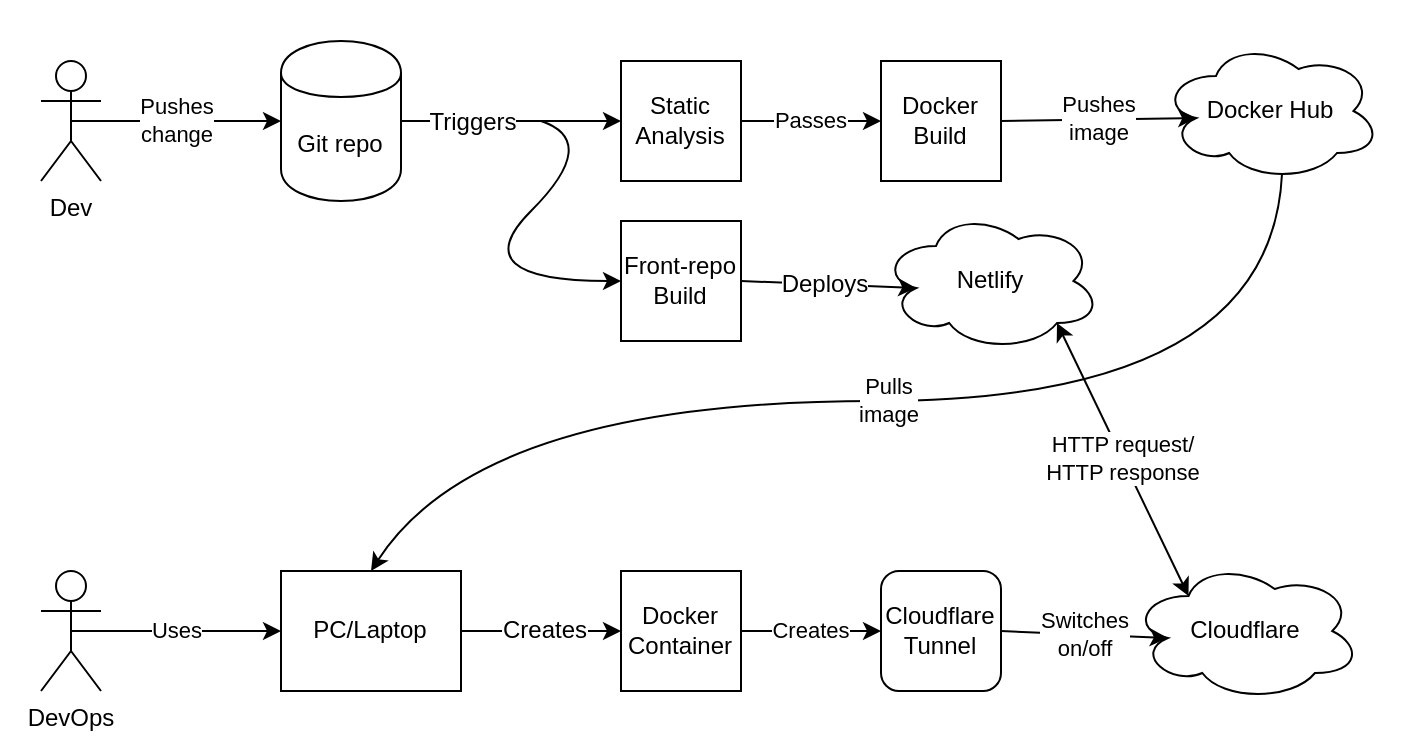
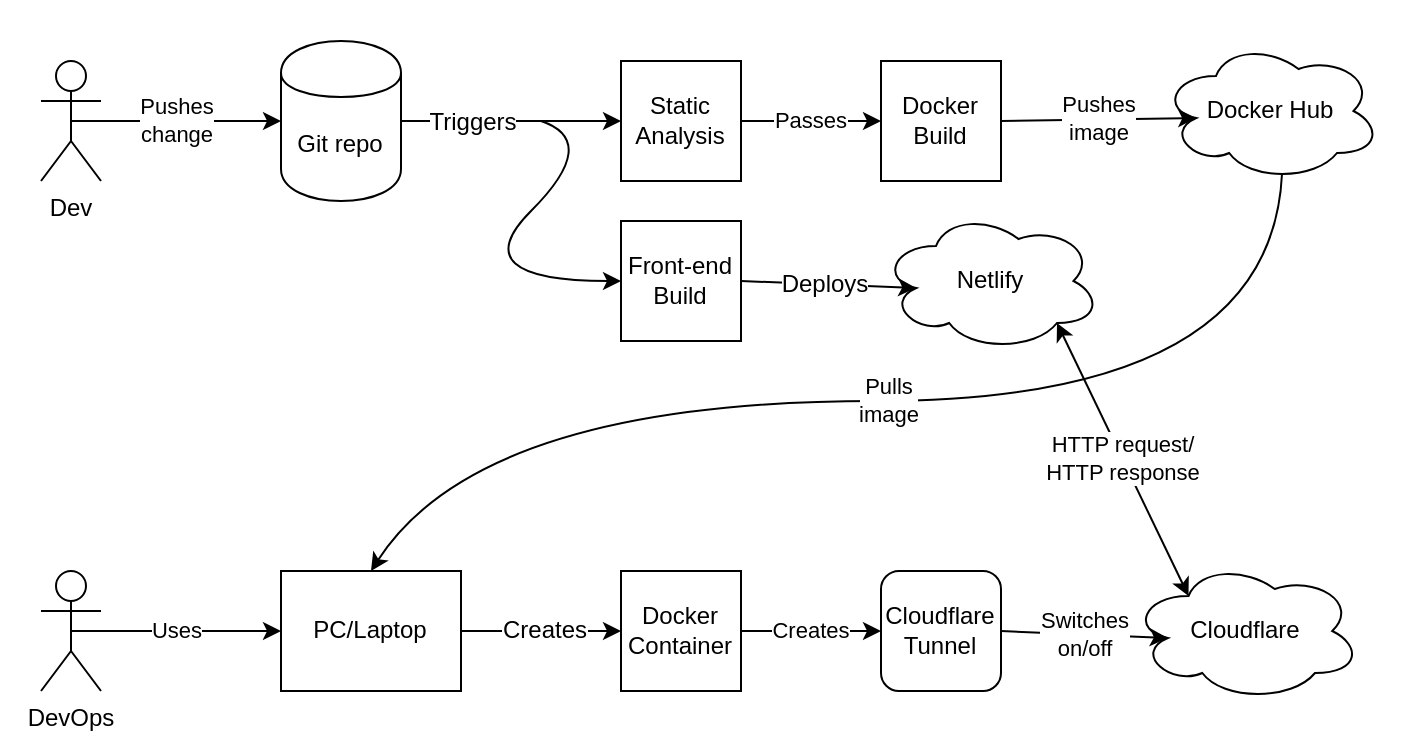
  <mxCell id="0" />
  <mxCell id="1" parent="0" />
  <mxCell id="2" value="Pushes &lt;br&gt;change" style="edgeStyle=orthogonalEdgeStyle;rounded=0;orthogonalLoop=1;jettySize=auto;html=1;exitX=0.5;exitY=0.5;exitDx=0;exitDy=0;exitPerimeter=0;entryX=0;entryY=0.5;entryDx=0;entryDy=0;" parent="1" source="3" target="4" edge="1"><mxGeometry relative="1" as="geometry" /></mxCell>
  <mxCell id="3" value="Dev" style="shape=umlActor;verticalLabelPosition=bottom;labelBackgroundColor=#ffffff;verticalAlign=top;html=1;outlineConnect=0;" parent="1" vertex="1"><mxGeometry x="20" y="30" width="30" height="60" as="geometry" /></mxCell>
  <mxCell id="4" value="Git repo" style="shape=cylinder;whiteSpace=wrap;html=1;boundedLbl=1;backgroundOutline=1;" parent="1" vertex="1"><mxGeometry x="140" y="20" width="60" height="80" as="geometry" /></mxCell>
  <mxCell id="5" value="" style="endArrow=classic;html=1;exitX=1;exitY=0.5;exitDx=0;exitDy=0;" parent="1" source="4" target="8" edge="1"><mxGeometry width="50" height="50" relative="1" as="geometry"><mxPoint x="20" y="180" as="sourcePoint" /><mxPoint x="70" y="130" as="targetPoint" /></mxGeometry></mxCell>
  <mxCell id="6" value="Triggers" style="text;html=1;resizable=0;points=[];align=center;verticalAlign=middle;labelBackgroundColor=#ffffff;" parent="5" vertex="1" connectable="0"><mxGeometry y="-2" relative="1" as="geometry"><mxPoint x="-20" y="-2" as="offset" /></mxGeometry></mxCell>
  <mxCell id="7" value="Passes" style="edgeStyle=orthogonalEdgeStyle;rounded=0;orthogonalLoop=1;jettySize=auto;html=1;exitX=1;exitY=0.5;exitDx=0;exitDy=0;entryX=0;entryY=0.5;entryDx=0;entryDy=0;" parent="1" source="8" target="9" edge="1"><mxGeometry relative="1" as="geometry" /></mxCell>
  <mxCell id="8" value="Static Analysis" style="whiteSpace=wrap;html=1;aspect=fixed;" parent="1" vertex="1"><mxGeometry x="310" y="30" width="60" height="60" as="geometry" /></mxCell>
  <mxCell id="9" value="Docker Build" style="whiteSpace=wrap;html=1;aspect=fixed;" parent="1" vertex="1"><mxGeometry x="440" y="30" width="60" height="60" as="geometry" /></mxCell>
- <mxCell id="10" value="Front-repo Build" style="whiteSpace=wrap;html=1;aspect=fixed;" parent="1" vertex="1"><mxGeometry x="310" y="110" width="60" height="60" as="geometry" /></mxCell>
+ <mxCell id="10" value="Front-end Build" style="whiteSpace=wrap;html=1;aspect=fixed;" parent="1" vertex="1"><mxGeometry x="310" y="110" width="60" height="60" as="geometry" /></mxCell>
  <mxCell id="11" value="" style="curved=1;endArrow=classic;html=1;entryX=0;entryY=0.5;entryDx=0;entryDy=0;" parent="1" target="10" edge="1"><mxGeometry width="50" height="50" relative="1" as="geometry"><mxPoint x="270" y="60" as="sourcePoint" /><mxPoint x="250" y="10" as="targetPoint" /><Array as="points"><mxPoint x="300" y="70" /><mxPoint x="230" y="140" /></Array></mxGeometry></mxCell>
  <mxCell id="12" value="Netlify" style="ellipse;shape=cloud;whiteSpace=wrap;html=1;" parent="1" vertex="1"><mxGeometry x="440" y="105" width="110" height="70" as="geometry" /></mxCell>
  <mxCell id="13" value="" style="endArrow=classic;html=1;exitX=1;exitY=0.5;exitDx=0;exitDy=0;entryX=0.16;entryY=0.55;entryDx=0;entryDy=0;entryPerimeter=0;" parent="1" source="10" target="12" edge="1"><mxGeometry width="50" height="50" relative="1" as="geometry"><mxPoint x="20" y="240" as="sourcePoint" /><mxPoint x="440" y="140" as="targetPoint" /></mxGeometry></mxCell>
  <mxCell id="14" value="Deploys" style="text;html=1;resizable=0;points=[];align=center;verticalAlign=middle;labelBackgroundColor=#ffffff;" parent="13" vertex="1" connectable="0"><mxGeometry x="-0.041" relative="1" as="geometry"><mxPoint as="offset" /></mxGeometry></mxCell>
  <mxCell id="15" value="Docker Hub" style="ellipse;shape=cloud;whiteSpace=wrap;html=1;" parent="1" vertex="1"><mxGeometry x="580" y="20" width="110" height="70" as="geometry" /></mxCell>
  <mxCell id="16" value="Pushes &lt;br&gt;image" style="endArrow=classic;html=1;entryX=0.16;entryY=0.55;entryDx=0;entryDy=0;entryPerimeter=0;exitX=1;exitY=0.5;exitDx=0;exitDy=0;" parent="1" source="9" target="15" edge="1"><mxGeometry width="50" height="50" relative="1" as="geometry"><mxPoint x="20" y="250" as="sourcePoint" /><mxPoint x="70" y="200" as="targetPoint" /></mxGeometry></mxCell>
  <mxCell id="17" value="DevOps" style="shape=umlActor;verticalLabelPosition=bottom;labelBackgroundColor=#ffffff;verticalAlign=top;html=1;outlineConnect=0;" parent="1" vertex="1"><mxGeometry x="20" y="285" width="30" height="60" as="geometry" /></mxCell>
  <mxCell id="18" value="PC/Laptop" style="rounded=0;whiteSpace=wrap;html=1;" parent="1" vertex="1"><mxGeometry x="140" y="285" width="90" height="60" as="geometry" /></mxCell>
  <mxCell id="19" value="Uses" style="endArrow=classic;html=1;entryX=0;entryY=0.5;entryDx=0;entryDy=0;exitX=0.5;exitY=0.5;exitDx=0;exitDy=0;exitPerimeter=0;" parent="1" source="17" target="18" edge="1"><mxGeometry width="50" height="50" relative="1" as="geometry"><mxPoint x="10" y="435" as="sourcePoint" /><mxPoint x="60" y="385" as="targetPoint" /></mxGeometry></mxCell>
  <mxCell id="20" value="Pulls&lt;br&gt;image" style="curved=1;endArrow=classic;html=1;exitX=0.55;exitY=0.95;exitDx=0;exitDy=0;exitPerimeter=0;entryX=0.5;entryY=0;entryDx=0;entryDy=0;" parent="1" source="15" target="18" edge="1"><mxGeometry width="50" height="50" relative="1" as="geometry"><mxPoint x="640" y="170" as="sourcePoint" /><mxPoint x="330" y="240" as="targetPoint" /><Array as="points"><mxPoint x="635" y="200" /><mxPoint x="240" y="200" /></Array></mxGeometry></mxCell>
  <mxCell id="21" value="Docker&lt;br&gt;Container" style="whiteSpace=wrap;html=1;aspect=fixed;" parent="1" vertex="1"><mxGeometry x="310" y="285" width="60" height="60" as="geometry" /></mxCell>
  <mxCell id="22" value="" style="endArrow=classic;html=1;entryX=0;entryY=0.5;entryDx=0;entryDy=0;exitX=1;exitY=0.5;exitDx=0;exitDy=0;" parent="1" source="18" target="21" edge="1"><mxGeometry width="50" height="50" relative="1" as="geometry"><mxPoint x="5" y="435" as="sourcePoint" /><mxPoint x="55" y="385" as="targetPoint" /></mxGeometry></mxCell>
  <mxCell id="23" value="Creates" style="text;html=1;resizable=0;points=[];align=center;verticalAlign=middle;labelBackgroundColor=#ffffff;" parent="22" vertex="1" connectable="0"><mxGeometry x="0.015" y="1" relative="1" as="geometry"><mxPoint as="offset" /></mxGeometry></mxCell>
  <mxCell id="24" value="Cloudflare&lt;br&gt;Tunnel" style="whiteSpace=wrap;html=1;aspect=fixed;rounded=1;" parent="1" vertex="1"><mxGeometry x="440" y="285" width="60" height="60" as="geometry" /></mxCell>
  <mxCell id="25" value="Creates" style="endArrow=classic;html=1;entryX=0;entryY=0.5;entryDx=0;entryDy=0;exitX=1;exitY=0.5;exitDx=0;exitDy=0;" parent="1" source="21" target="24" edge="1"><mxGeometry width="50" height="50" relative="1" as="geometry"><mxPoint x="5" y="435" as="sourcePoint" /><mxPoint x="55" y="385" as="targetPoint" /></mxGeometry></mxCell>
  <mxCell id="26" value="Cloudflare" style="ellipse;shape=cloud;whiteSpace=wrap;html=1;" parent="1" vertex="1"><mxGeometry x="565" y="280" width="115" height="70" as="geometry" /></mxCell>
  <mxCell id="27" value="Switches&lt;br&gt;on/off" style="endArrow=classic;html=1;entryX=0.16;entryY=0.55;entryDx=0;entryDy=0;entryPerimeter=0;exitX=1;exitY=0.5;exitDx=0;exitDy=0;" parent="1" source="24" target="26" edge="1"><mxGeometry width="50" height="50" relative="1" as="geometry"><mxPoint x="5" y="435" as="sourcePoint" /><mxPoint x="55" y="385" as="targetPoint" /></mxGeometry></mxCell>
  <mxCell id="28" value="HTTP request/&lt;br&gt;HTTP response" style="endArrow=classic;startArrow=classic;html=1;entryX=0.8;entryY=0.8;entryDx=0;entryDy=0;entryPerimeter=0;exitX=0.25;exitY=0.25;exitDx=0;exitDy=0;exitPerimeter=0;" parent="1" source="26" target="12" edge="1"><mxGeometry width="50" height="50" relative="1" as="geometry"><mxPoint x="20" y="490" as="sourcePoint" /><mxPoint x="70" y="440" as="targetPoint" /></mxGeometry></mxCell>
